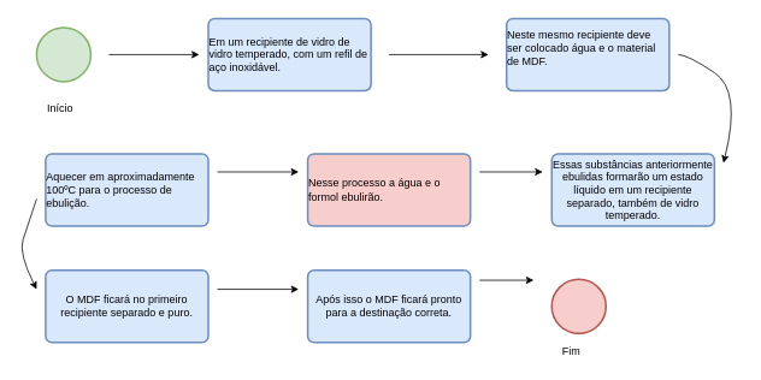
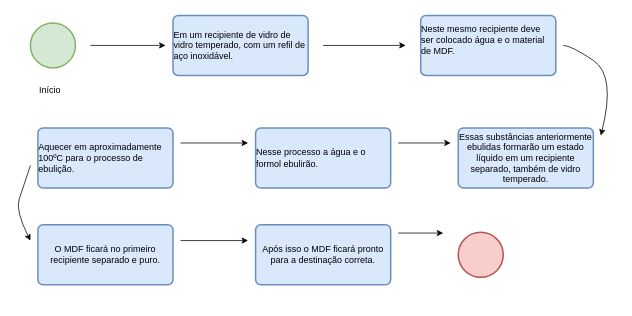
  <mxCell id="0" />
  <mxCell id="1" parent="0" />
  <mxCell id="2" value="" style="verticalLabelPosition=bottom;verticalAlign=top;html=1;strokeWidth=2;shape=mxgraph.flowchart.on-page_reference;fillColor=#d5e8d4;strokeColor=#82b366;" vertex="1" parent="1"><mxGeometry x="40" y="30" width="60" height="60" as="geometry" /></mxCell>
  <mxCell id="3" value="&lt;div style=&quot;text-align: left&quot;&gt;&lt;span&gt;Em um recipiente de vidro de vidro temperado, com um refil de aço inoxidável.&lt;/span&gt;&lt;/div&gt;" style="rounded=1;whiteSpace=wrap;html=1;absoluteArcSize=1;arcSize=14;strokeWidth=2;fillColor=#dae8fc;strokeColor=#6c8ebf;" vertex="1" parent="1"><mxGeometry x="230" y="20" width="180" height="80" as="geometry" /></mxCell>
  <mxCell id="4" value="&lt;div style=&quot;text-align: left&quot;&gt;&lt;span&gt;Neste mesmo recipiente deve ser colocado água e o material de MDF.&lt;/span&gt;&lt;/div&gt;&lt;div style=&quot;text-align: left&quot;&gt;&lt;span&gt;&lt;br&gt;&lt;/span&gt;&lt;/div&gt;" style="rounded=1;whiteSpace=wrap;html=1;absoluteArcSize=1;arcSize=14;strokeWidth=2;fillColor=#dae8fc;strokeColor=#6c8ebf;" vertex="1" parent="1"><mxGeometry x="560" y="20" width="180" height="80" as="geometry" /></mxCell>
  <mxCell id="5" value="Início" style="text;html=1;resizable=0;points=[];autosize=1;align=left;verticalAlign=top;spacingTop=-4;" vertex="1" parent="1"><mxGeometry x="50" y="110" width="40" height="20" as="geometry" /></mxCell>
  <mxCell id="6" value="&lt;div style=&quot;text-align: left&quot;&gt;&lt;span&gt;Aquecer em aproximadamente 100ºC para o processo de ebulição.&lt;/span&gt;&lt;/div&gt;" style="rounded=1;whiteSpace=wrap;html=1;absoluteArcSize=1;arcSize=14;strokeWidth=2;fillColor=#dae8fc;strokeColor=#6c8ebf;" vertex="1" parent="1"><mxGeometry x="50" y="170" width="180" height="80" as="geometry" /></mxCell>
- <mxCell id="7" value="&lt;div style=&quot;text-align: left&quot;&gt;&lt;span&gt;Nesse processo a água e o formol ebulirão.&lt;/span&gt;&lt;/div&gt;" style="rounded=1;whiteSpace=wrap;html=1;absoluteArcSize=1;arcSize=14;strokeWidth=2;fillColor=#f8cecc;strokeColor=#6c8ebf;" vertex="1" parent="1"><mxGeometry x="340" y="170" width="180" height="80" as="geometry" /></mxCell>
+ <mxCell id="7" value="&lt;div style=&quot;text-align: left&quot;&gt;&lt;span&gt;Nesse processo a água e o formol ebulirão.&lt;/span&gt;&lt;/div&gt;" style="rounded=1;whiteSpace=wrap;html=1;absoluteArcSize=1;arcSize=14;strokeWidth=2;fillColor=#dae8fc;strokeColor=#6c8ebf;" vertex="1" parent="1"><mxGeometry x="340" y="170" width="180" height="80" as="geometry" /></mxCell>
  <mxCell id="8" value="&lt;div style=&quot;text-align: center&quot;&gt;&lt;span&gt;Essas substâncias anteriormente ebulidas formarão um estado líquido em um recipiente separado, também de vidro temperado.&lt;/span&gt;&lt;/div&gt;" style="rounded=1;whiteSpace=wrap;html=1;absoluteArcSize=1;arcSize=14;strokeWidth=2;fillColor=#dae8fc;strokeColor=#6c8ebf;" vertex="1" parent="1"><mxGeometry x="610" y="170" width="180" height="80" as="geometry" /></mxCell>
  <mxCell id="9" value="O MDF ficará no primeiro recipiente separado e puro." style="rounded=1;whiteSpace=wrap;html=1;absoluteArcSize=1;arcSize=14;strokeWidth=2;fillColor=#dae8fc;strokeColor=#6c8ebf;" vertex="1" parent="1"><mxGeometry x="50" y="299" width="180" height="80" as="geometry" /></mxCell>
  <mxCell id="10" value="Após isso o MDF ficará pronto para a destinação correta." style="rounded=1;whiteSpace=wrap;html=1;absoluteArcSize=1;arcSize=14;strokeWidth=2;fillColor=#dae8fc;strokeColor=#6c8ebf;" vertex="1" parent="1"><mxGeometry x="340" y="299" width="180" height="80" as="geometry" /></mxCell>
  <mxCell id="11" value="" style="verticalLabelPosition=bottom;verticalAlign=top;html=1;strokeWidth=2;shape=mxgraph.flowchart.on-page_reference;fillColor=#f8cecc;strokeColor=#b85450;" vertex="1" parent="1"><mxGeometry x="610" y="309" width="60" height="60" as="geometry" /></mxCell>
- <mxCell id="12" value="Fim" style="text;html=1;resizable=0;points=[];autosize=1;align=left;verticalAlign=top;spacingTop=-4;" vertex="1" parent="1"><mxGeometry x="620" y="379" width="40" height="20" as="geometry" /></mxCell>
  <mxCell id="13" value="" style="endArrow=classic;html=1;" edge="1" parent="1"><mxGeometry width="50" height="50" relative="1" as="geometry"><mxPoint x="120" y="60" as="sourcePoint" /><mxPoint x="220" y="60" as="targetPoint" /></mxGeometry></mxCell>
  <mxCell id="14" value="" style="endArrow=classic;html=1;" edge="1" parent="1"><mxGeometry width="50" height="50" relative="1" as="geometry"><mxPoint x="430" y="60" as="sourcePoint" /><mxPoint x="540" y="60" as="targetPoint" /></mxGeometry></mxCell>
  <mxCell id="15" value="" style="endArrow=classic;html=1;" edge="1" parent="1"><mxGeometry width="50" height="50" relative="1" as="geometry"><mxPoint x="240" y="190" as="sourcePoint" /><mxPoint x="330" y="190" as="targetPoint" /></mxGeometry></mxCell>
  <mxCell id="16" value="" style="endArrow=classic;html=1;" edge="1" parent="1"><mxGeometry width="50" height="50" relative="1" as="geometry"><mxPoint x="530" y="190" as="sourcePoint" /><mxPoint x="600" y="190" as="targetPoint" /></mxGeometry></mxCell>
  <mxCell id="17" value="" style="endArrow=classic;html=1;" edge="1" parent="1"><mxGeometry width="50" height="50" relative="1" as="geometry"><mxPoint x="240" y="320" as="sourcePoint" /><mxPoint x="330" y="320" as="targetPoint" /></mxGeometry></mxCell>
  <mxCell id="18" value="" style="endArrow=classic;html=1;" edge="1" parent="1"><mxGeometry width="50" height="50" relative="1" as="geometry"><mxPoint x="530" y="310" as="sourcePoint" /><mxPoint x="590" y="310" as="targetPoint" /></mxGeometry></mxCell>
  <mxCell id="19" value="" style="curved=1;endArrow=classic;html=1;" edge="1" parent="1"><mxGeometry width="50" height="50" relative="1" as="geometry"><mxPoint x="750" y="60" as="sourcePoint" /><mxPoint x="800" y="180" as="targetPoint" /><Array as="points"><mxPoint x="760" y="60" /><mxPoint x="820" y="100" /></Array></mxGeometry></mxCell>
  <mxCell id="20" value="" style="curved=1;endArrow=classic;html=1;" edge="1" parent="1"><mxGeometry width="50" height="50" relative="1" as="geometry"><mxPoint x="40" y="220" as="sourcePoint" /><mxPoint x="40" y="320" as="targetPoint" /><Array as="points"><mxPoint x="30" y="250" /><mxPoint y="280" x="20" /></Array></mxGeometry></mxCell>
